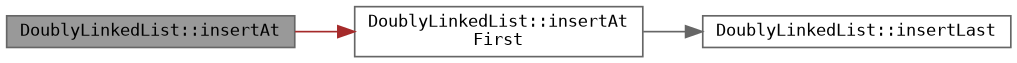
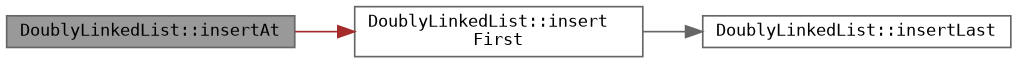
  digraph {
    fontname="DejaVu Sans Mono"
    rankdir=LR
    node [color=grey40 fillcolor=white fontname="DejaVu Sans Mono" fontsize=10 shape=box style=filled]
    edge [fontname="DejaVu Sans Mono" fontsize=10 labelfontname=Helvetica labelfontsize=10 style=solid]
    n1 [color=gray40 fillcolor=grey60 fontcolor=black height=0.2 label="DoublyLinkedList::insertAt" width=0.4]
-   n2 [height=0.2 label="DoublyLinkedList::insertAt\lFirst" width=0.4]
+   n2 [height=0.2 label="DoublyLinkedList::insert\lFirst" width=0.4]
    n3 [height=0.2 label="DoublyLinkedList::insertLast" width=0.4]
    n1 -> n2 [color=brown]
    n2 -> n3 [color=gray40]
  }
